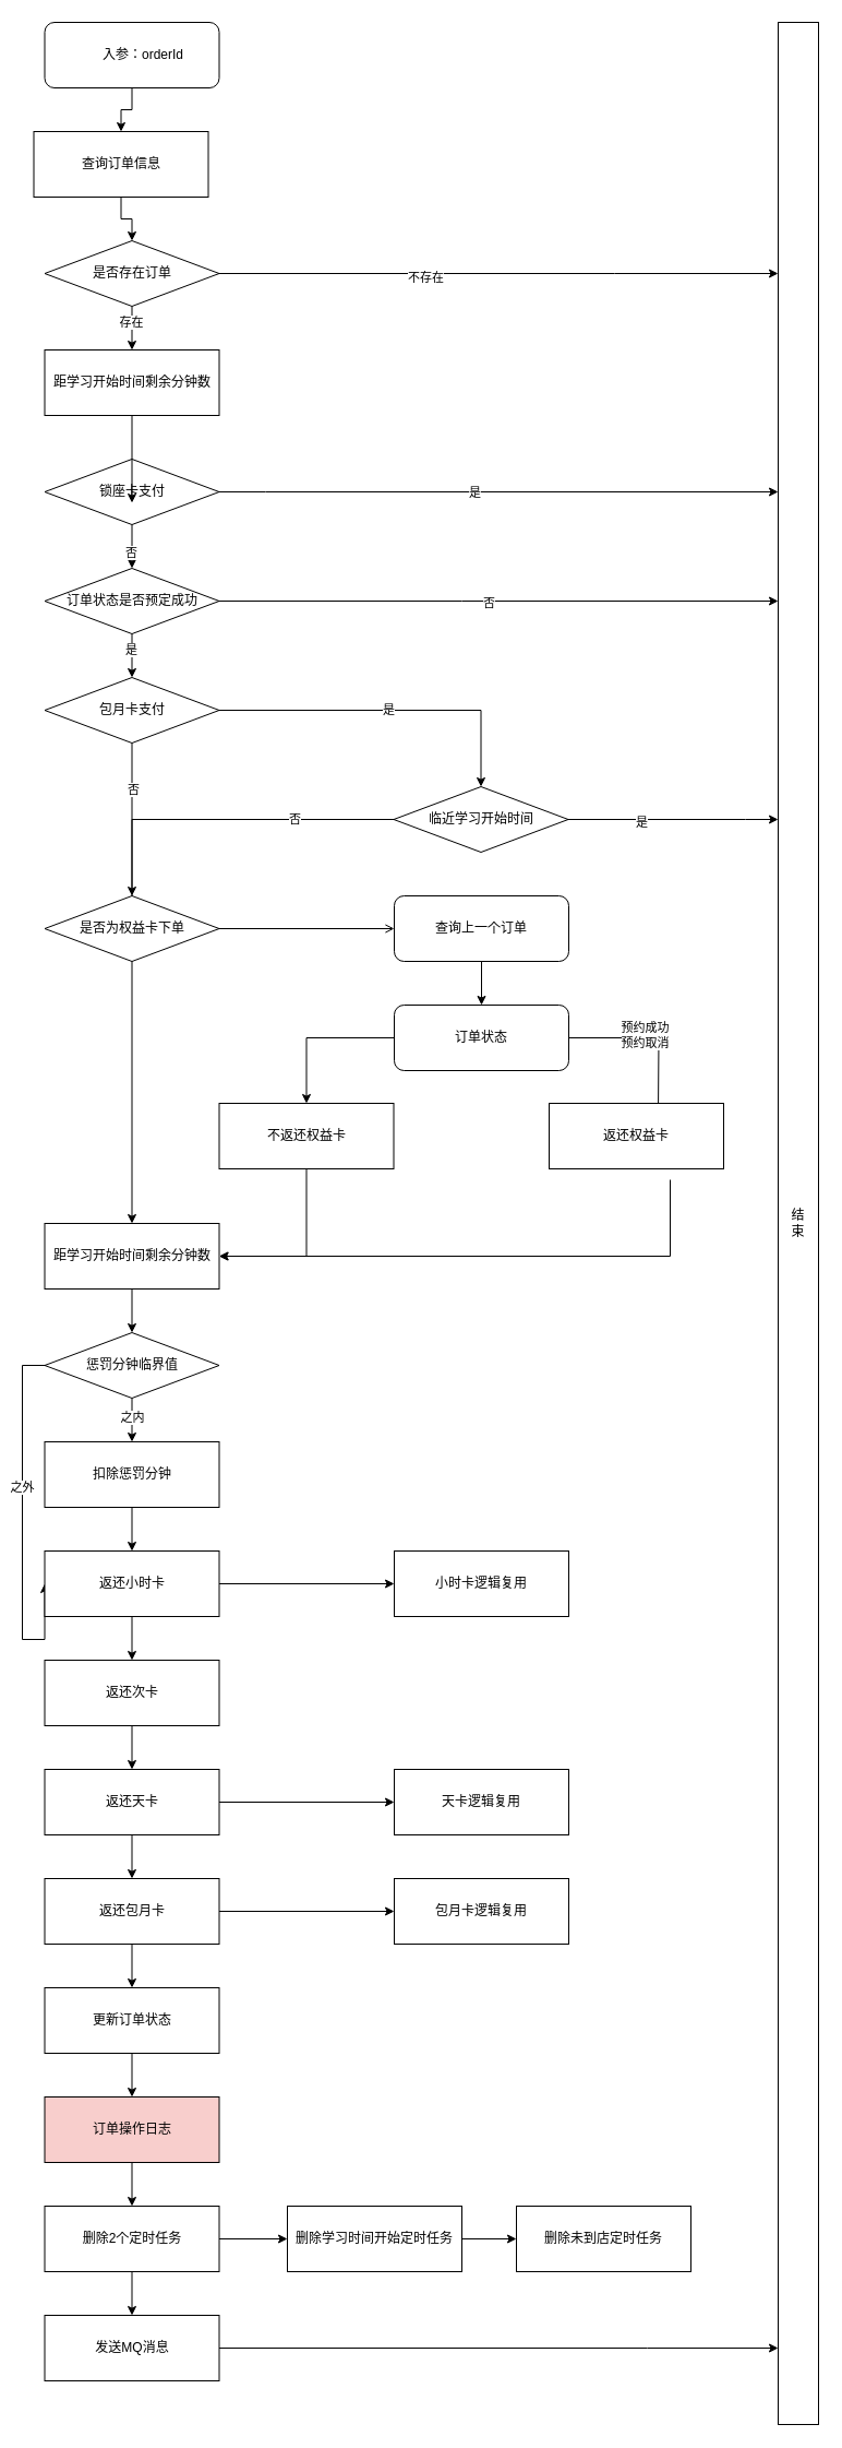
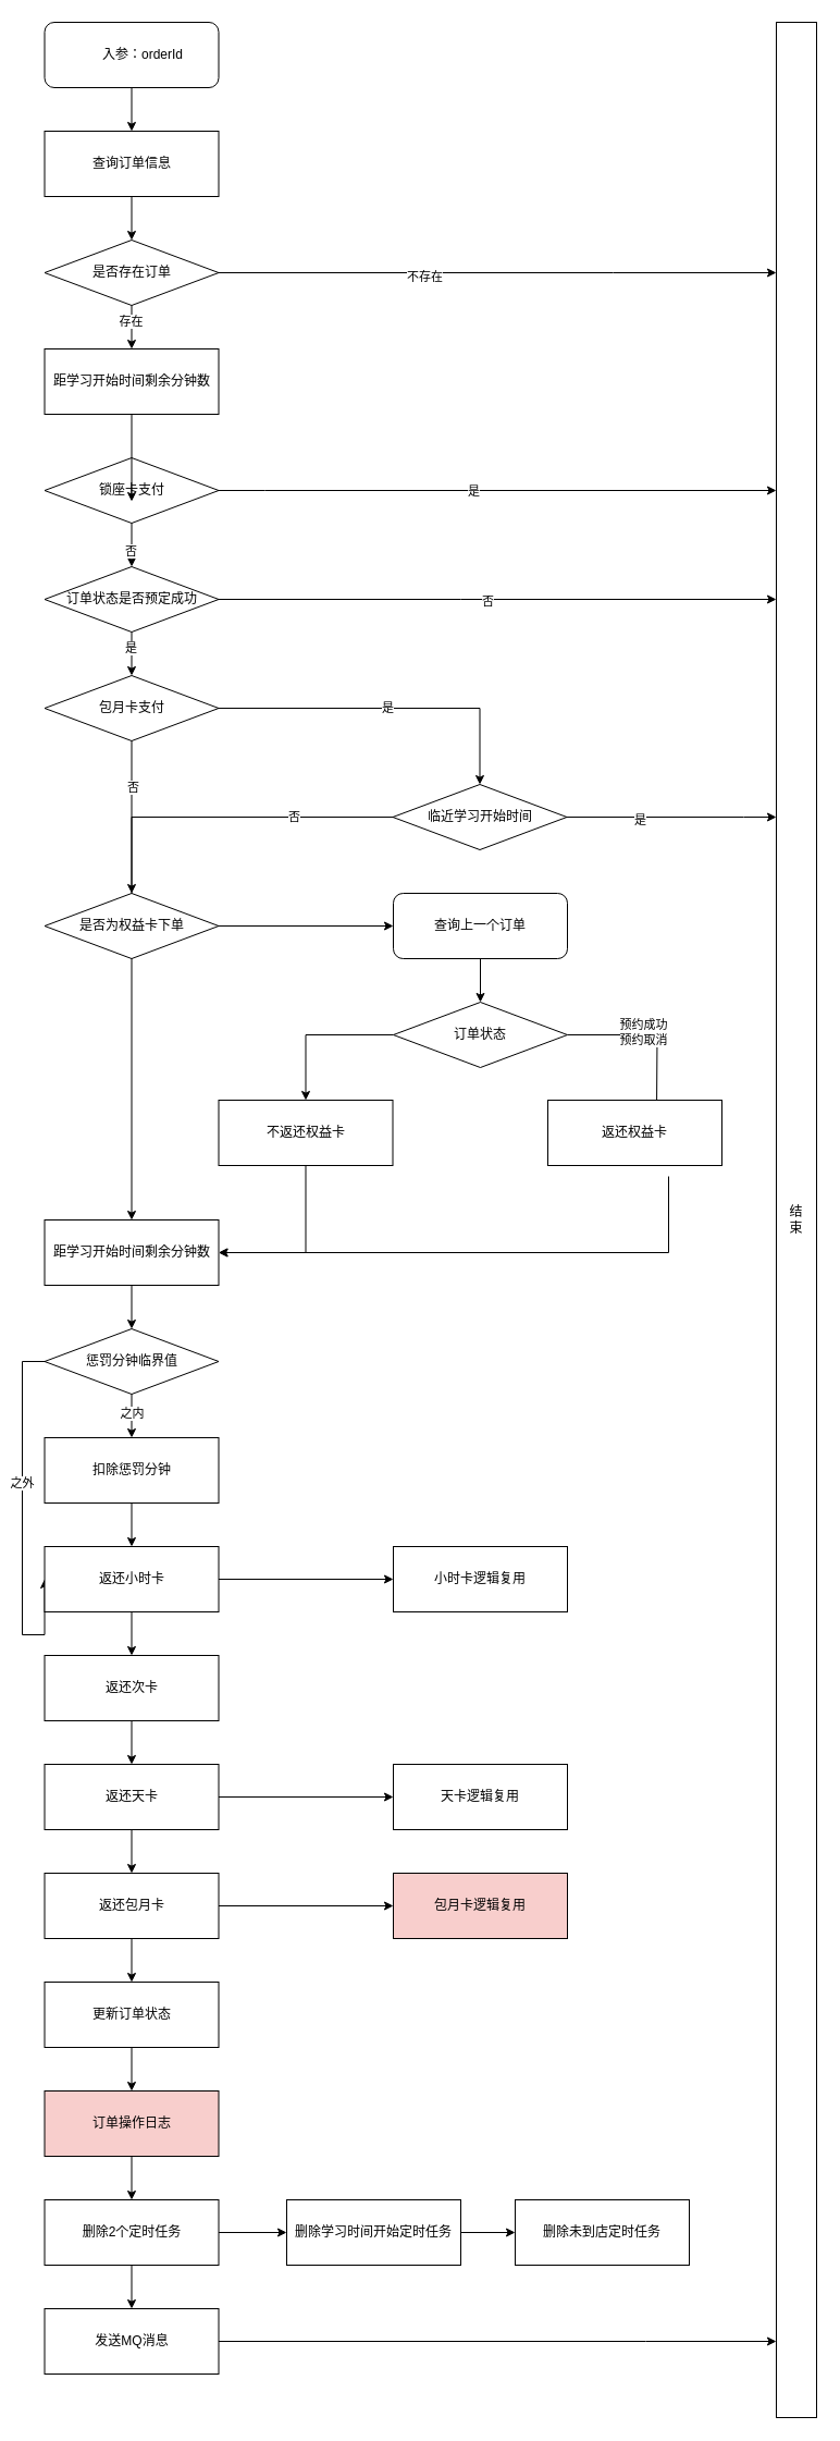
  <mxCell id="0" />
  <mxCell id="1" parent="0" />
  <mxCell id="2" style="edgeStyle=orthogonalEdgeStyle;rounded=0;orthogonalLoop=1;jettySize=auto;html=1;entryX=0.5;entryY=0;entryDx=0;entryDy=0;" edge="1" parent="1" source="3" target="5"><mxGeometry relative="1" as="geometry"><mxPoint x="106.5" y="315" as="targetPoint" /></mxGeometry></mxCell>
  <mxCell id="3" value="&lt;span style=&quot;text-align: left;&quot;&gt;      入参：orderId&lt;/span&gt;" style="rounded=1;whiteSpace=wrap;html=1;" diagramCategory="general" diagramName="RoundedRectangle" vertex="1" parent="1"><mxGeometry x="40.5" width="160" height="60" as="geometry" y="20" /></mxCell>
  <mxCell id="4" value="" style="edgeStyle=orthogonalEdgeStyle;rounded=0;orthogonalLoop=1;jettySize=auto;html=1;exitX=0.5;exitY=1;exitDx=0;exitDy=0;entryX=0.5;entryY=0;entryDx=0;entryDy=0;" edge="1" parent="1" source="5" target="17"><mxGeometry relative="1" as="geometry"><mxPoint x="-133.5" y="485" as="targetPoint" /><mxPoint x="-119.5" y="155" as="sourcePoint" /></mxGeometry></mxCell>
- <mxCell id="5" value="查询订单信息" style="rounded=0;whiteSpace=wrap;html=1;" diagramCategory="general" diagramName="Rectangle" vertex="1" parent="1"><mxGeometry x="30.5" y="120" width="160" height="60" as="geometry" /></mxCell>
+ <mxCell id="5" value="查询订单信息" style="rounded=0;whiteSpace=wrap;html=1;" diagramCategory="general" diagramName="Rectangle" vertex="1" parent="1"><mxGeometry x="40.5" y="120" width="160" height="60" as="geometry" /></mxCell>
  <mxCell id="6" value="是" style="edgeStyle=orthogonalEdgeStyle;rounded=0;orthogonalLoop=1;jettySize=auto;html=1;exitX=1;exitY=0.5;exitDx=0;exitDy=0;entryX=0.5;entryY=0;entryDx=0;entryDy=0;" edge="1" parent="1" source="9" target="78"><mxGeometry relative="1" as="geometry"><mxPoint x="573" y="710" as="targetPoint" /><Array as="points"><mxPoint x="441" y="650" /></Array></mxGeometry></mxCell>
  <mxCell id="7" style="edgeStyle=orthogonalEdgeStyle;rounded=0;orthogonalLoop=1;jettySize=auto;html=1;" edge="1" parent="1" source="9" target="39"><mxGeometry relative="1" as="geometry"><mxPoint x="120.5" y="815" as="targetPoint" /></mxGeometry></mxCell>
  <mxCell id="8" value="否" style="edgeLabel;html=1;align=center;verticalAlign=middle;resizable=0;points=[];" vertex="1" connectable="0" parent="7"><mxGeometry x="-0.808" y="1" relative="1" as="geometry"><mxPoint as="offset" /></mxGeometry></mxCell>
  <mxCell id="9" value="包月卡支付" style="rhombus;whiteSpace=wrap;html=1;" diagramCategory="general" diagramName="Diamond" vertex="1" parent="1"><mxGeometry x="40.5" y="620" width="160" height="60" as="geometry" /></mxCell>
  <mxCell id="10" value="" style="edgeStyle=orthogonalEdgeStyle;rounded=0;orthogonalLoop=1;jettySize=auto;html=1;" edge="1" parent="1" source="12" target="9"><mxGeometry relative="1" as="geometry" /></mxCell>
  <mxCell id="11" value="是" style="edgeLabel;html=1;align=center;verticalAlign=middle;resizable=0;points=[];" vertex="1" connectable="0" parent="10"><mxGeometry x="-0.317" y="-1" relative="1" as="geometry"><mxPoint as="offset" /></mxGeometry></mxCell>
  <mxCell id="12" value="订单状态是否预定成功" style="rhombus;whiteSpace=wrap;html=1;" diagramCategory="general" diagramName="Diamond" vertex="1" parent="1"><mxGeometry x="40.5" y="520" width="160" height="60" as="geometry" /></mxCell>
  <mxCell id="13" style="edgeStyle=orthogonalEdgeStyle;rounded=0;orthogonalLoop=1;jettySize=auto;html=1;entryX=0.5;entryY=0;entryDx=0;entryDy=0;" edge="1" parent="1" source="17" target="73"><mxGeometry relative="1" as="geometry" /></mxCell>
  <mxCell id="14" value="存在" style="edgeLabel;html=1;align=center;verticalAlign=middle;resizable=0;points=[];" vertex="1" connectable="0" parent="13"><mxGeometry x="-0.295" y="-1" relative="1" as="geometry"><mxPoint as="offset" /></mxGeometry></mxCell>
  <mxCell id="15" style="edgeStyle=orthogonalEdgeStyle;rounded=0;orthogonalLoop=1;jettySize=auto;html=1;" edge="1" parent="1" source="17" target="18"><mxGeometry relative="1" as="geometry"><Array as="points"><mxPoint x="563" y="250" /><mxPoint x="563" y="250" /></Array></mxGeometry></mxCell>
  <mxCell id="16" value="不存在" style="edgeLabel;html=1;align=center;verticalAlign=middle;resizable=0;points=[];" vertex="1" connectable="0" parent="15"><mxGeometry x="-0.262" y="-3" relative="1" as="geometry"><mxPoint as="offset" /></mxGeometry></mxCell>
  <mxCell id="17" value="是否存在订单" style="rhombus;whiteSpace=wrap;html=1;" vertex="1" diagramName="Diamond" diagramCategory="general" parent="1"><mxGeometry x="40.5" y="220" width="160" height="60" as="geometry" /></mxCell>
  <mxCell id="18" value="结&lt;br /&gt;束" style="rounded=0;whiteSpace=wrap;html=1;" vertex="1" diagramName="Rectangle" diagramCategory="general" parent="1"><mxGeometry x="713" width="37" height="2200" as="geometry" y="20" /></mxCell>
  <mxCell id="19" style="edgeStyle=orthogonalEdgeStyle;rounded=0;orthogonalLoop=1;jettySize=auto;html=1;exitX=1;exitY=0.5;exitDx=0;exitDy=0;" edge="1" parent="1" source="23" target="18"><mxGeometry relative="1" as="geometry"><Array as="points"><mxPoint x="243" y="450" /><mxPoint x="243" y="450" /></Array></mxGeometry></mxCell>
  <mxCell id="20" value="是" style="edgeLabel;html=1;align=center;verticalAlign=middle;resizable=0;points=[];" vertex="1" connectable="0" parent="19"><mxGeometry x="-0.088" relative="1" as="geometry"><mxPoint as="offset" /></mxGeometry></mxCell>
  <mxCell id="21" style="edgeStyle=orthogonalEdgeStyle;rounded=0;orthogonalLoop=1;jettySize=auto;html=1;entryX=0.5;entryY=0;entryDx=0;entryDy=0;" edge="1" parent="1" source="23" target="12"><mxGeometry relative="1" as="geometry" /></mxCell>
  <mxCell id="22" value="否" style="edgeLabel;html=1;align=center;verticalAlign=middle;resizable=0;points=[];" vertex="1" connectable="0" parent="21"><mxGeometry x="0.227" y="-1" relative="1" as="geometry"><mxPoint as="offset" /></mxGeometry></mxCell>
  <mxCell id="23" value="锁座卡支付" style="rhombus;whiteSpace=wrap;html=1;" vertex="1" diagramName="Diamond" diagramCategory="general" parent="1"><mxGeometry x="40.5" y="420" width="160" height="60" as="geometry" /></mxCell>
- <mxCell id="24" style="edgeStyle=orthogonalEdgeStyle;rounded=0;orthogonalLoop=1;jettySize=auto;html=1;endArrow=open;" edge="1" parent="1" source="25" target="27"><mxGeometry relative="1" as="geometry" /></mxCell>
+ <mxCell id="24" style="edgeStyle=orthogonalEdgeStyle;rounded=0;orthogonalLoop=1;jettySize=auto;html=1;" edge="1" parent="1" source="25" target="27"><mxGeometry relative="1" as="geometry" /></mxCell>
  <mxCell id="25" value="是否为权益卡下单" style="rhombus;whiteSpace=wrap;html=1;" diagramCategory="general" diagramName="Diamond" vertex="1" parent="1"><mxGeometry x="40.5" y="820" width="160" height="60" as="geometry" /></mxCell>
  <mxCell id="26" style="edgeStyle=orthogonalEdgeStyle;rounded=0;orthogonalLoop=1;jettySize=auto;html=1;entryX=0.5;entryY=0;entryDx=0;entryDy=0;" edge="1" parent="1" source="27" target="31"><mxGeometry relative="1" as="geometry" /></mxCell>
  <mxCell id="27" value="查询上一个订单" style="rounded=1;whiteSpace=wrap;html=1;" vertex="1" diagramName="RoundedRectangle" diagramCategory="general" parent="1"><mxGeometry x="361" y="820" width="160" height="60" as="geometry" /></mxCell>
  <mxCell id="28" style="edgeStyle=orthogonalEdgeStyle;rounded=0;orthogonalLoop=1;jettySize=auto;html=1;" edge="1" parent="1" source="31"><mxGeometry relative="1" as="geometry"><mxPoint x="603" y="1020" as="targetPoint" /></mxGeometry></mxCell>
  <mxCell id="29" value="预约成功&lt;br /&gt;预约取消" style="edgeLabel;html=1;align=center;verticalAlign=middle;resizable=0;points=[];" vertex="1" connectable="0" parent="28"><mxGeometry x="-0.1" y="3" relative="1" as="geometry"><mxPoint as="offset" /></mxGeometry></mxCell>
  <mxCell id="30" style="edgeStyle=orthogonalEdgeStyle;rounded=0;orthogonalLoop=1;jettySize=auto;html=1;entryX=0.5;entryY=0;entryDx=0;entryDy=0;" edge="1" parent="1" source="31" target="37"><mxGeometry relative="1" as="geometry" /></mxCell>
- <mxCell id="31" value="订单状态" style="whiteSpace=wrap;html=1;rounded=1;" vertex="1" diagramName="Diamond" diagramCategory="general" parent="1"><mxGeometry x="361" y="920" width="160" height="60" as="geometry" /></mxCell>
+ <mxCell id="31" value="订单状态" style="rhombus;whiteSpace=wrap;html=1;" vertex="1" diagramName="Diamond" diagramCategory="general" parent="1"><mxGeometry x="361" y="920" width="160" height="60" as="geometry" /></mxCell>
  <mxCell id="32" style="edgeStyle=orthogonalEdgeStyle;rounded=0;orthogonalLoop=1;jettySize=auto;html=1;" edge="1" parent="1" source="12" target="18"><mxGeometry relative="1" as="geometry"><mxPoint x="82.87" y="505.049" as="sourcePoint" /><mxPoint x="359.4" y="505" as="targetPoint" /><Array as="points"><mxPoint x="423" y="550" /><mxPoint x="423" y="550" /></Array></mxGeometry></mxCell>
  <mxCell id="33" value="否" style="edgeLabel;html=1;align=center;verticalAlign=middle;resizable=0;points=[];" vertex="1" connectable="0" parent="32"><mxGeometry x="-0.038" y="-1" relative="1" as="geometry"><mxPoint as="offset" /></mxGeometry></mxCell>
  <mxCell id="34" style="edgeStyle=orthogonalEdgeStyle;rounded=0;orthogonalLoop=1;jettySize=auto;html=1;entryX=1;entryY=0.5;entryDx=0;entryDy=0;" edge="1" parent="1" target="39"><mxGeometry relative="1" as="geometry"><Array as="points"><mxPoint x="614" y="1150" /></Array><mxPoint x="614" y="1080" as="sourcePoint" /></mxGeometry></mxCell>
  <mxCell id="35" value="返还权益卡" style="rounded=0;whiteSpace=wrap;html=1;" vertex="1" diagramName="Rectangle" diagramCategory="general" parent="1"><mxGeometry x="503" y="1010" width="160" height="60" as="geometry" /></mxCell>
  <mxCell id="36" style="edgeStyle=orthogonalEdgeStyle;rounded=0;orthogonalLoop=1;jettySize=auto;html=1;entryX=1;entryY=0.5;entryDx=0;entryDy=0;exitX=0.5;exitY=1;exitDx=0;exitDy=0;" edge="1" parent="1" source="37" target="39"><mxGeometry relative="1" as="geometry" /></mxCell>
  <mxCell id="37" value="不返还权益卡" style="rounded=0;whiteSpace=wrap;html=1;" vertex="1" diagramName="Rectangle" diagramCategory="general" parent="1"><mxGeometry x="200.5" y="1010" width="160" height="60" as="geometry" /></mxCell>
  <mxCell id="38" style="edgeStyle=orthogonalEdgeStyle;rounded=0;orthogonalLoop=1;jettySize=auto;html=1;" edge="1" parent="1" source="39" target="44"><mxGeometry relative="1" as="geometry" /></mxCell>
  <mxCell id="39" value="&lt;span style&gt;距学习开始时间剩余分钟数&lt;/span&gt;" style="rounded=0;whiteSpace=wrap;html=1;" diagramCategory="general" diagramName="Rectangle" vertex="1" parent="1"><mxGeometry x="40.5" y="1120" width="160" height="60" as="geometry" /></mxCell>
  <mxCell id="40" style="edgeStyle=orthogonalEdgeStyle;rounded=0;orthogonalLoop=1;jettySize=auto;html=1;" edge="1" parent="1" source="44" target="46"><mxGeometry relative="1" as="geometry" /></mxCell>
  <mxCell id="41" value="之内" style="edgeLabel;html=1;align=center;verticalAlign=middle;resizable=0;points=[];" vertex="1" connectable="0" parent="40"><mxGeometry x="-0.157" relative="1" as="geometry"><mxPoint as="offset" /></mxGeometry></mxCell>
  <mxCell id="42" style="edgeStyle=orthogonalEdgeStyle;rounded=0;orthogonalLoop=1;jettySize=auto;html=1;entryX=0;entryY=0.5;entryDx=0;entryDy=0;" edge="1" parent="1" source="44" target="49"><mxGeometry relative="1" as="geometry"><Array as="points"><mxPoint x="20" y="1250" /><mxPoint x="20" y="1501" /><mxPoint x="41" y="1501" /></Array></mxGeometry></mxCell>
  <mxCell id="43" value="之外" style="edgeLabel;html=1;align=center;verticalAlign=middle;resizable=0;points=[];" vertex="1" connectable="0" parent="42"><mxGeometry x="-0.228" y="-1" relative="1" as="geometry"><mxPoint as="offset" /></mxGeometry></mxCell>
  <mxCell id="44" value="惩罚分钟临界值" style="rhombus;whiteSpace=wrap;html=1;" diagramCategory="general" diagramName="Diamond" vertex="1" parent="1"><mxGeometry x="40.5" y="1220" width="160" height="60" as="geometry" /></mxCell>
  <mxCell id="45" style="edgeStyle=orthogonalEdgeStyle;rounded=0;orthogonalLoop=1;jettySize=auto;html=1;entryX=0.5;entryY=0;entryDx=0;entryDy=0;" edge="1" parent="1" source="46" target="49"><mxGeometry relative="1" as="geometry" /></mxCell>
  <mxCell id="46" value="&lt;span style&gt;扣除惩罚分钟&lt;/span&gt;" style="rounded=0;whiteSpace=wrap;html=1;" diagramCategory="general" diagramName="Rectangle" vertex="1" parent="1"><mxGeometry x="40.5" y="1320" width="160" height="60" as="geometry" /></mxCell>
  <mxCell id="47" style="edgeStyle=orthogonalEdgeStyle;rounded=0;orthogonalLoop=1;jettySize=auto;html=1;entryX=0.5;entryY=0;entryDx=0;entryDy=0;" edge="1" parent="1" source="49" target="52"><mxGeometry relative="1" as="geometry" /></mxCell>
  <mxCell id="48" value="" style="edgeStyle=orthogonalEdgeStyle;rounded=0;orthogonalLoop=1;jettySize=auto;html=1;" edge="1" parent="1" source="49" target="50"><mxGeometry relative="1" as="geometry" /></mxCell>
  <mxCell id="49" value="返还小时卡" style="rounded=0;whiteSpace=wrap;html=1;" diagramCategory="general" diagramName="Rectangle" vertex="1" parent="1"><mxGeometry x="40.5" y="1420" width="160" height="60" as="geometry" /></mxCell>
  <mxCell id="50" value="小时卡逻辑复用" style="rounded=0;whiteSpace=wrap;html=1;" diagramCategory="general" diagramName="Rectangle" vertex="1" parent="1"><mxGeometry x="361" y="1420" width="160" height="60" as="geometry" /></mxCell>
  <mxCell id="51" style="edgeStyle=orthogonalEdgeStyle;rounded=0;orthogonalLoop=1;jettySize=auto;html=1;entryX=0.5;entryY=0;entryDx=0;entryDy=0;" edge="1" parent="1" source="52" target="55"><mxGeometry relative="1" as="geometry" /></mxCell>
  <mxCell id="52" value="返还次卡" style="rounded=0;whiteSpace=wrap;html=1;" diagramCategory="general" diagramName="Rectangle" vertex="1" parent="1"><mxGeometry x="40.5" y="1520" width="160" height="60" as="geometry" /></mxCell>
  <mxCell id="53" value="" style="edgeStyle=orthogonalEdgeStyle;rounded=0;orthogonalLoop=1;jettySize=auto;html=1;" edge="1" parent="1" source="55" target="56"><mxGeometry relative="1" as="geometry" /></mxCell>
  <mxCell id="54" style="edgeStyle=orthogonalEdgeStyle;rounded=0;orthogonalLoop=1;jettySize=auto;html=1;" edge="1" parent="1" source="55" target="59"><mxGeometry relative="1" as="geometry" /></mxCell>
  <mxCell id="55" value="返还天卡" style="rounded=0;whiteSpace=wrap;html=1;" diagramCategory="general" diagramName="Rectangle" vertex="1" parent="1"><mxGeometry x="40.5" y="1620" width="160" height="60" as="geometry" /></mxCell>
  <mxCell id="56" value="天卡逻辑复用" style="rounded=0;whiteSpace=wrap;html=1;" diagramCategory="general" diagramName="Rectangle" vertex="1" parent="1"><mxGeometry x="361" y="1620" width="160" height="60" as="geometry" /></mxCell>
  <mxCell id="57" value="" style="edgeStyle=orthogonalEdgeStyle;rounded=0;orthogonalLoop=1;jettySize=auto;html=1;" edge="1" parent="1" source="59" target="71"><mxGeometry relative="1" as="geometry" /></mxCell>
  <mxCell id="58" value="" style="edgeStyle=orthogonalEdgeStyle;rounded=0;orthogonalLoop=1;jettySize=auto;html=1;" edge="1" parent="1" source="59" target="61"><mxGeometry relative="1" as="geometry" /></mxCell>
  <mxCell id="59" value="返还包月卡" style="rounded=0;whiteSpace=wrap;html=1;" diagramCategory="general" diagramName="Rectangle" vertex="1" parent="1"><mxGeometry x="40.5" y="1720" width="160" height="60" as="geometry" /></mxCell>
  <mxCell id="60" value="" style="edgeStyle=orthogonalEdgeStyle;rounded=0;orthogonalLoop=1;jettySize=auto;html=1;" edge="1" parent="1" source="61" target="63"><mxGeometry relative="1" as="geometry" /></mxCell>
  <mxCell id="61" value="更新订单状态" style="rounded=0;whiteSpace=wrap;html=1;" diagramCategory="general" diagramName="Rectangle" vertex="1" parent="1"><mxGeometry x="40.5" y="1820" width="160" height="60" as="geometry" /></mxCell>
  <mxCell id="62" value="" style="edgeStyle=orthogonalEdgeStyle;rounded=0;orthogonalLoop=1;jettySize=auto;html=1;" edge="1" parent="1" source="63" target="66"><mxGeometry relative="1" as="geometry" /></mxCell>
  <mxCell id="63" value="订单操作日志" style="rounded=0;whiteSpace=wrap;html=1;fillColor=#f8cecc;" diagramCategory="general" diagramName="Rectangle" vertex="1" parent="1"><mxGeometry x="40.5" y="1920" width="160" height="60" as="geometry" /></mxCell>
  <mxCell id="64" value="" style="edgeStyle=orthogonalEdgeStyle;rounded=0;orthogonalLoop=1;jettySize=auto;html=1;" edge="1" parent="1" source="66" target="70"><mxGeometry relative="1" as="geometry" /></mxCell>
  <mxCell id="65" value="" style="edgeStyle=orthogonalEdgeStyle;rounded=0;orthogonalLoop=1;jettySize=auto;html=1;" edge="1" parent="1" source="66" target="68"><mxGeometry relative="1" as="geometry" /></mxCell>
  <mxCell id="66" value="删除2个定时任务" style="rounded=0;whiteSpace=wrap;html=1;" diagramCategory="general" diagramName="Rectangle" vertex="1" parent="1"><mxGeometry x="40.5" y="2020" width="160" height="60" as="geometry" /></mxCell>
  <mxCell id="67" style="edgeStyle=orthogonalEdgeStyle;rounded=0;orthogonalLoop=1;jettySize=auto;html=1;" edge="1" parent="1" source="68" target="18"><mxGeometry relative="1" as="geometry"><Array as="points"><mxPoint x="593" y="2150" /><mxPoint x="593" y="2150" /></Array></mxGeometry></mxCell>
  <mxCell id="68" value="发送MQ消息" style="rounded=0;whiteSpace=wrap;html=1;" diagramCategory="general" diagramName="Rectangle" vertex="1" parent="1"><mxGeometry x="40.5" y="2120" width="160" height="60" as="geometry" /></mxCell>
  <mxCell id="69" style="edgeStyle=orthogonalEdgeStyle;rounded=0;orthogonalLoop=1;jettySize=auto;html=1;entryX=0;entryY=0.5;entryDx=0;entryDy=0;" edge="1" parent="1" source="70" target="79"><mxGeometry relative="1" as="geometry" /></mxCell>
  <mxCell id="70" value="删除学习时间开始定时任务" style="rounded=0;whiteSpace=wrap;html=1;" diagramCategory="general" diagramName="Rectangle" vertex="1" parent="1"><mxGeometry x="263" y="2020" width="160" height="60" as="geometry" /></mxCell>
- <mxCell id="71" value="包月卡逻辑复用" style="rounded=0;whiteSpace=wrap;html=1;" diagramCategory="general" diagramName="Rectangle" vertex="1" parent="1"><mxGeometry x="361" y="1720" width="160" height="60" as="geometry" /></mxCell>
+ <mxCell id="71" value="包月卡逻辑复用" style="rounded=0;whiteSpace=wrap;html=1;fillColor=#f8cecc;" diagramCategory="general" diagramName="Rectangle" vertex="1" parent="1"><mxGeometry x="361" y="1720" width="160" height="60" as="geometry" /></mxCell>
  <mxCell id="72" style="edgeStyle=orthogonalEdgeStyle;rounded=0;orthogonalLoop=1;jettySize=auto;html=1;" edge="1" parent="1" source="73"><mxGeometry relative="1" as="geometry"><mxPoint x="120.5" y="460" as="targetPoint" /></mxGeometry></mxCell>
  <mxCell id="73" value="&lt;span style&gt;距学习开始时间剩余分钟数&lt;/span&gt;" style="rounded=0;whiteSpace=wrap;html=1;" diagramCategory="general" diagramName="Rectangle" vertex="1" parent="1"><mxGeometry x="40.5" y="320" width="160" height="60" as="geometry" /></mxCell>
  <mxCell id="74" style="edgeStyle=orthogonalEdgeStyle;rounded=0;orthogonalLoop=1;jettySize=auto;html=1;" edge="1" parent="1" source="78" target="18"><mxGeometry relative="1" as="geometry"><Array as="points"><mxPoint x="683" y="750" /><mxPoint x="683" y="750" /></Array></mxGeometry></mxCell>
  <mxCell id="75" value="是" style="edgeLabel;html=1;align=center;verticalAlign=middle;resizable=0;points=[];" vertex="1" connectable="0" parent="74"><mxGeometry x="0.688" y="-94" relative="1" as="geometry"><mxPoint x="-95" y="-92" as="offset" /></mxGeometry></mxCell>
  <mxCell id="76" style="edgeStyle=orthogonalEdgeStyle;rounded=0;orthogonalLoop=1;jettySize=auto;html=1;entryX=0.5;entryY=0;entryDx=0;entryDy=0;" edge="1" parent="1" source="78" target="25"><mxGeometry relative="1" as="geometry" /></mxCell>
  <mxCell id="77" value="否" style="edgeLabel;html=1;align=center;verticalAlign=middle;resizable=0;points=[];" vertex="1" connectable="0" parent="76"><mxGeometry x="-0.416" y="-1" relative="1" as="geometry"><mxPoint as="offset" /></mxGeometry></mxCell>
  <mxCell id="78" value="临近学习开始时间" style="rhombus;whiteSpace=wrap;html=1;" diagramCategory="general" diagramName="Diamond" vertex="1" parent="1"><mxGeometry x="360.5" y="720" width="160" height="60" as="geometry" /></mxCell>
  <mxCell id="79" value="删除未到店定时任务" style="rounded=0;whiteSpace=wrap;html=1;" diagramCategory="general" diagramName="Rectangle" vertex="1" parent="1"><mxGeometry x="473" y="2020" width="160" height="60" as="geometry" /></mxCell>
